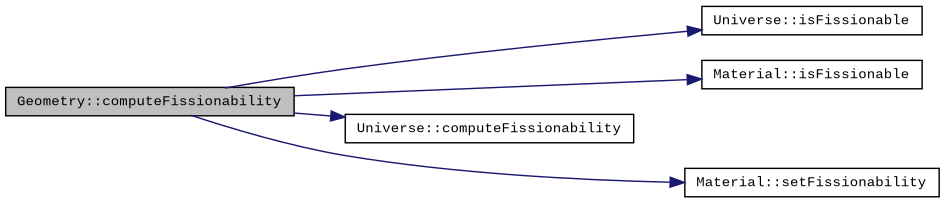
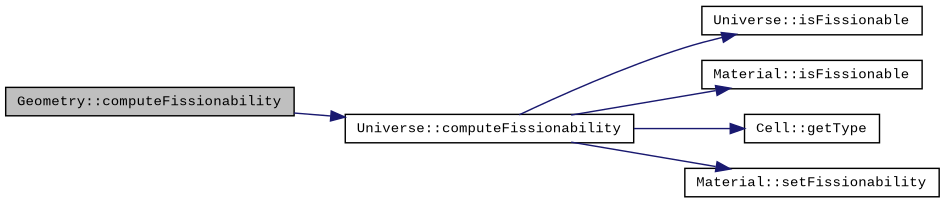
  digraph {
    fontname="Liberation Mono"
    rankdir=LR
    node [color=black fillcolor=white fontname="Liberation Mono" fontsize=10 shape=record style=filled]
    edge [color=midnightblue fontname="Liberation Mono" fontsize=10 labelfontname=Helvetica labelfontsize=10 style=solid]
    n1 [fillcolor=grey75 fontcolor=black height=0.2 label="Geometry::computeFissionability" width=0.4]
    n2 [height=0.2 label="Universe::computeFissionability" width=0.4]
    n3 [height=0.2 label="Universe::isFissionable" width=0.4]
    n4 [height=0.2 label="Material::isFissionable" width=0.4]
    n5 [height=0.2 label="Material::setFissionability" width=0.4]
+   n6 [height=0.2 label="Cell::getType" width=0.4]
    n1 -> n2
-   n1 -> n3
-   n1 -> n4
-   n1 -> n5
+   n2 -> n3
+   n2 -> n4
+   n2 -> n5
+   n2 -> n6
  }
